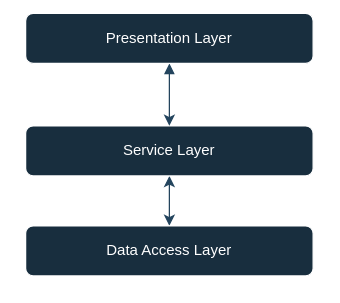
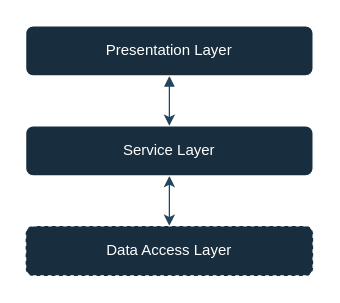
  <mxCell id="0" />
  <mxCell id="1" parent="0" />
  <mxCell id="2" style="edgeStyle=orthogonalEdgeStyle;rounded=0;orthogonalLoop=1;jettySize=auto;html=1;startArrow=classic;startFill=1;labelBackgroundColor=none;strokeColor=#23445D;fontColor=default;" edge="1" parent="1" source="3" target="4"><mxGeometry relative="1" as="geometry" /></mxCell>
  <mxCell id="3" value="Service Layer" style="rounded=1;whiteSpace=wrap;html=1;labelBackgroundColor=none;fillColor=#182E3E;strokeColor=#FFFFFF;fontColor=#FFFFFF;" vertex="1" parent="1"><mxGeometry x="20" y="100" width="230" height="40" as="geometry" /></mxCell>
- <mxCell id="4" value="Data Access Layer" style="rounded=1;whiteSpace=wrap;html=1;labelBackgroundColor=none;fillColor=#182E3E;strokeColor=#FFFFFF;fontColor=#FFFFFF;" vertex="1" parent="1"><mxGeometry x="20" y="180" width="230" height="40" as="geometry" /></mxCell>
+ <mxCell id="4" value="Data Access Layer" style="rounded=1;whiteSpace=wrap;html=1;labelBackgroundColor=none;fillColor=#182E3E;strokeColor=#FFFFFF;fontColor=#FFFFFF;dashed=1;" vertex="1" parent="1"><mxGeometry x="20" y="180" width="230" height="40" as="geometry" /></mxCell>
  <mxCell id="5" style="edgeStyle=orthogonalEdgeStyle;rounded=0;orthogonalLoop=1;jettySize=auto;html=1;strokeColor=none;startArrow=blockThin;startFill=1;labelBackgroundColor=none;fontColor=default;" edge="1" parent="1" source="7" target="3"><mxGeometry relative="1" as="geometry" /></mxCell>
  <mxCell id="6" style="edgeStyle=orthogonalEdgeStyle;rounded=0;orthogonalLoop=1;jettySize=auto;html=1;startArrow=block;startFill=1;labelBackgroundColor=none;strokeColor=#23445D;fontColor=default;" edge="1" parent="1" source="7"><mxGeometry relative="1" as="geometry"><mxPoint x="135" y="100" as="targetPoint" /></mxGeometry></mxCell>
- <mxCell id="7" value="Presentation Layer" style="rounded=1;whiteSpace=wrap;html=1;labelBackgroundColor=none;fillColor=#182E3E;strokeColor=#FFFFFF;fontColor=#FFFFFF;" vertex="1" parent="1"><mxGeometry x="20" y="10" width="230" height="40" as="geometry" /></mxCell>
+ <mxCell id="7" value="Presentation Layer" style="rounded=1;whiteSpace=wrap;html=1;labelBackgroundColor=none;fillColor=#182E3E;strokeColor=#FFFFFF;fontColor=#FFFFFF;" vertex="1" parent="1"><mxGeometry x="20" y="20" width="230" height="40" as="geometry" /></mxCell>
